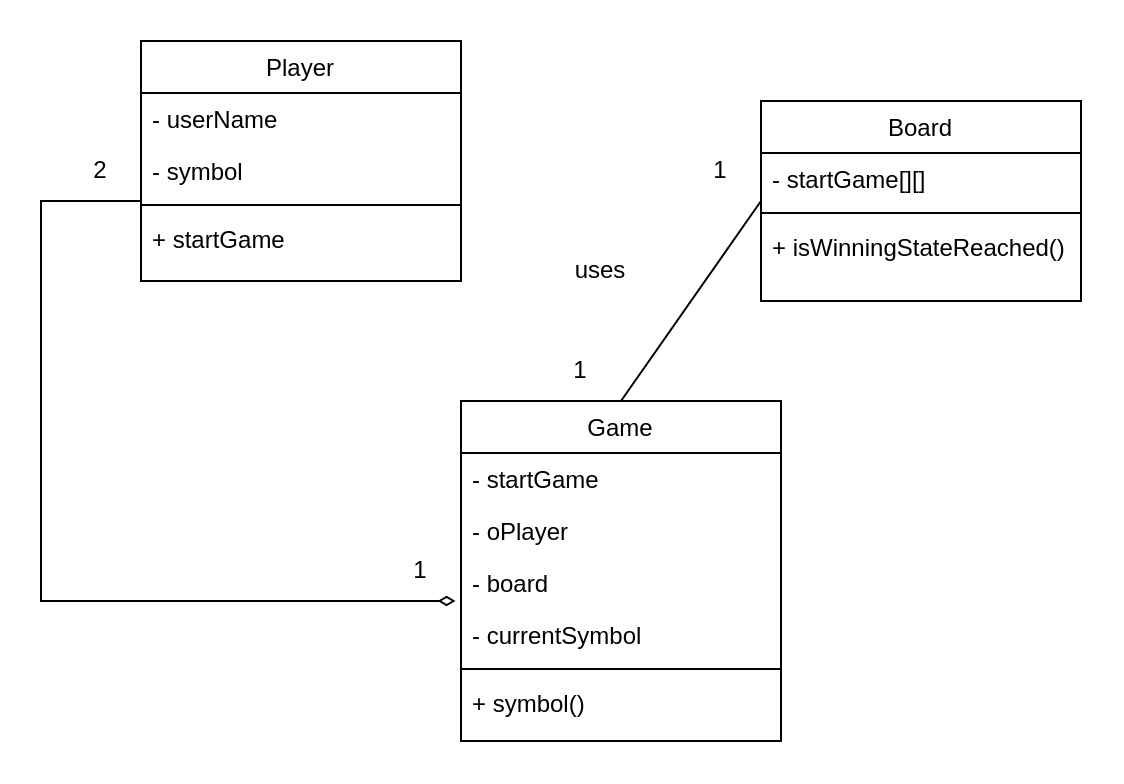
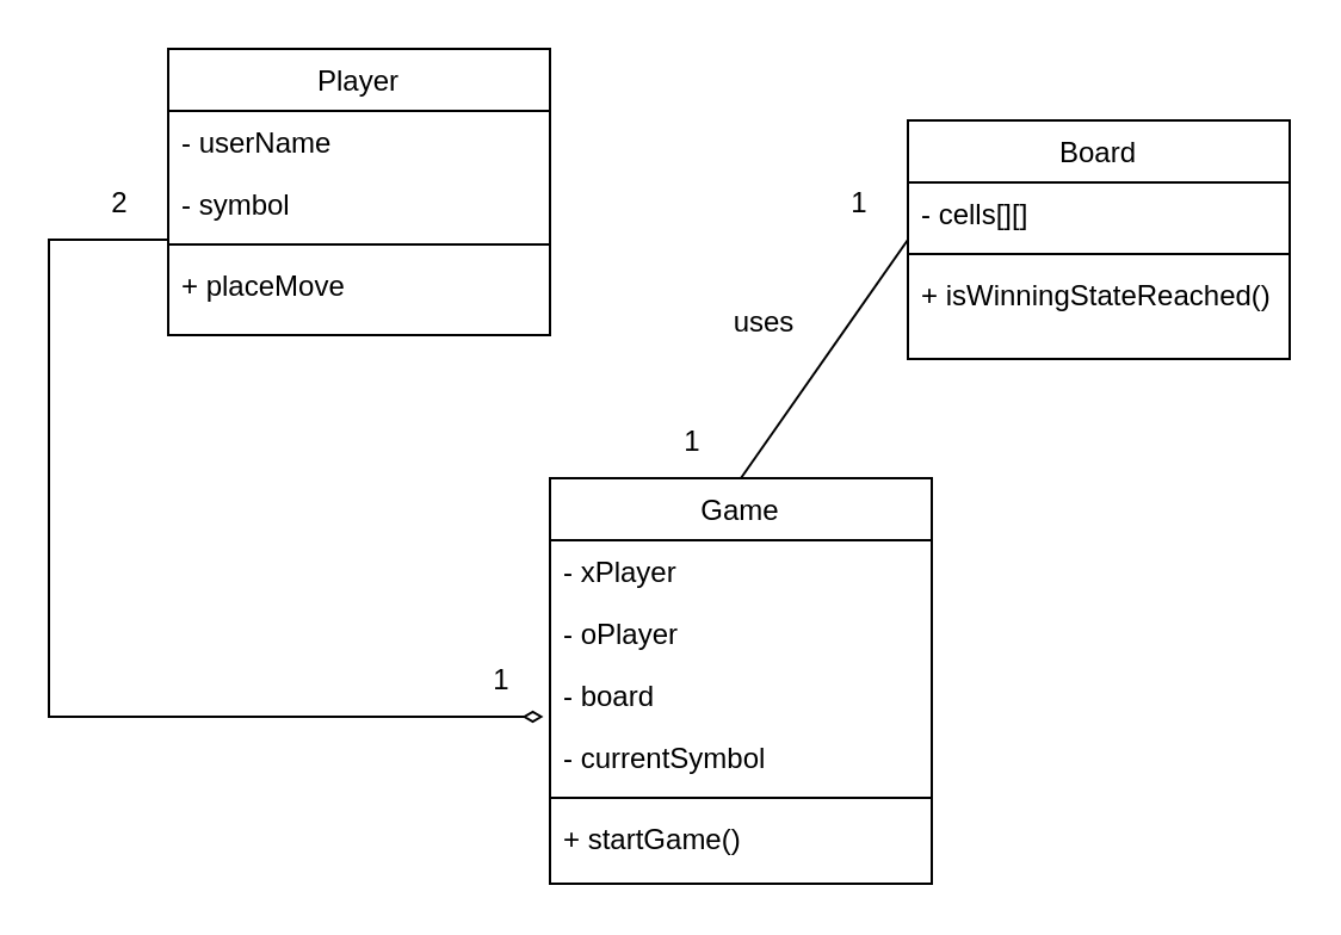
  <mxCell id="0" />
  <mxCell id="1" parent="0" />
  <mxCell id="2" value="Board" style="swimlane;fontStyle=0;align=center;verticalAlign=top;childLayout=stackLayout;horizontal=1;startSize=26;horizontalStack=0;resizeParent=1;resizeLast=0;collapsible=1;marginBottom=0;rounded=0;shadow=0;strokeWidth=1;" parent="1" vertex="1"><mxGeometry x="380" y="50" width="160" height="100" as="geometry"><mxRectangle x="550" y="140" width="160" height="26" as="alternateBounds" /></mxGeometry></mxCell>
- <mxCell id="3" value="- startGame[][]" style="text;align=left;verticalAlign=top;spacingLeft=4;spacingRight=4;overflow=hidden;rotatable=0;points=[[0,0.5],[1,0.5]];portConstraint=eastwest;" parent="2" vertex="1"><mxGeometry y="26" width="160" height="26" as="geometry" /></mxCell>
+ <mxCell id="3" value="- cells[][]" style="text;align=left;verticalAlign=top;spacingLeft=4;spacingRight=4;overflow=hidden;rotatable=0;points=[[0,0.5],[1,0.5]];portConstraint=eastwest;" parent="2" vertex="1"><mxGeometry y="26" width="160" height="26" as="geometry" /></mxCell>
  <mxCell id="4" value="" style="line;html=1;strokeWidth=1;align=left;verticalAlign=middle;spacingTop=-1;spacingLeft=3;spacingRight=3;rotatable=0;labelPosition=right;points=[];portConstraint=eastwest;" parent="2" vertex="1"><mxGeometry y="52" width="160" height="8" as="geometry" /></mxCell>
  <mxCell id="5" value="+ isWinningStateReached()" style="text;align=left;verticalAlign=top;spacingLeft=4;spacingRight=4;overflow=hidden;rotatable=0;points=[[0,0.5],[1,0.5]];portConstraint=eastwest;" parent="2" vertex="1"><mxGeometry y="60" width="160" height="26" as="geometry" /></mxCell>
  <mxCell id="6" value="1" style="text;html=1;strokeColor=none;fillColor=none;align=center;verticalAlign=middle;whiteSpace=wrap;rounded=0;" parent="1" vertex="1"><mxGeometry x="340" y="70" width="40" height="30" as="geometry" /></mxCell>
  <mxCell id="7" value="" style="endArrow=none;html=1;rounded=0;exitX=0.5;exitY=0;exitDx=0;exitDy=0;entryX=1;entryY=1;entryDx=0;entryDy=0;" parent="1" source="13" target="6" edge="1"><mxGeometry width="50" height="50" relative="1" as="geometry"><mxPoint x="250" y="170" as="sourcePoint" /><mxPoint x="300" y="120" as="targetPoint" /></mxGeometry></mxCell>
  <mxCell id="8" value="Player" style="swimlane;fontStyle=0;align=center;verticalAlign=top;childLayout=stackLayout;horizontal=1;startSize=26;horizontalStack=0;resizeParent=1;resizeLast=0;collapsible=1;marginBottom=0;rounded=0;shadow=0;strokeWidth=1;" parent="1" vertex="1"><mxGeometry x="70" y="20" width="160" height="120" as="geometry"><mxRectangle x="340" y="380" width="170" height="26" as="alternateBounds" /></mxGeometry></mxCell>
  <mxCell id="9" value="- userName" style="text;align=left;verticalAlign=top;spacingLeft=4;spacingRight=4;overflow=hidden;rotatable=0;points=[[0,0.5],[1,0.5]];portConstraint=eastwest;" parent="8" vertex="1"><mxGeometry y="26" width="160" height="26" as="geometry" /></mxCell>
  <mxCell id="10" value="- symbol" style="text;align=left;verticalAlign=top;spacingLeft=4;spacingRight=4;overflow=hidden;rotatable=0;points=[[0,0.5],[1,0.5]];portConstraint=eastwest;" vertex="1" parent="8"><mxGeometry y="52" width="160" height="26" as="geometry" /></mxCell>
  <mxCell id="11" value="" style="line;html=1;strokeWidth=1;align=left;verticalAlign=middle;spacingTop=-1;spacingLeft=3;spacingRight=3;rotatable=0;labelPosition=right;points=[];portConstraint=eastwest;" parent="8" vertex="1"><mxGeometry y="78" width="160" height="8" as="geometry" /></mxCell>
- <mxCell id="12" value="+ startGame " style="text;align=left;verticalAlign=top;spacingLeft=4;spacingRight=4;overflow=hidden;rotatable=0;points=[[0,0.5],[1,0.5]];portConstraint=eastwest;" parent="8" vertex="1"><mxGeometry y="86" width="160" height="26" as="geometry" /></mxCell>
+ <mxCell id="12" value="+ placeMove " style="text;align=left;verticalAlign=top;spacingLeft=4;spacingRight=4;overflow=hidden;rotatable=0;points=[[0,0.5],[1,0.5]];portConstraint=eastwest;" parent="8" vertex="1"><mxGeometry y="86" width="160" height="26" as="geometry" /></mxCell>
  <mxCell id="13" value="Game" style="swimlane;fontStyle=0;align=center;verticalAlign=top;childLayout=stackLayout;horizontal=1;startSize=26;horizontalStack=0;resizeParent=1;resizeLast=0;collapsible=1;marginBottom=0;rounded=0;shadow=0;strokeWidth=1;" vertex="1" parent="1"><mxGeometry x="230" y="200" width="160" height="170" as="geometry"><mxRectangle x="550" y="140" width="160" height="26" as="alternateBounds" /></mxGeometry></mxCell>
- <mxCell id="14" value="- startGame" style="text;align=left;verticalAlign=top;spacingLeft=4;spacingRight=4;overflow=hidden;rotatable=0;points=[[0,0.5],[1,0.5]];portConstraint=eastwest;" vertex="1" parent="13"><mxGeometry y="26" width="160" height="26" as="geometry" /></mxCell>
+ <mxCell id="14" value="- xPlayer" style="text;align=left;verticalAlign=top;spacingLeft=4;spacingRight=4;overflow=hidden;rotatable=0;points=[[0,0.5],[1,0.5]];portConstraint=eastwest;" vertex="1" parent="13"><mxGeometry y="26" width="160" height="26" as="geometry" /></mxCell>
  <mxCell id="15" value="- oPlayer" style="text;align=left;verticalAlign=top;spacingLeft=4;spacingRight=4;overflow=hidden;rotatable=0;points=[[0,0.5],[1,0.5]];portConstraint=eastwest;" vertex="1" parent="13"><mxGeometry y="52" width="160" height="26" as="geometry" /></mxCell>
  <mxCell id="16" value="- board" style="text;align=left;verticalAlign=top;spacingLeft=4;spacingRight=4;overflow=hidden;rotatable=0;points=[[0,0.5],[1,0.5]];portConstraint=eastwest;" vertex="1" parent="13"><mxGeometry y="78" width="160" height="26" as="geometry" /></mxCell>
  <mxCell id="17" value="- currentSymbol" style="text;align=left;verticalAlign=top;spacingLeft=4;spacingRight=4;overflow=hidden;rotatable=0;points=[[0,0.5],[1,0.5]];portConstraint=eastwest;" vertex="1" parent="13"><mxGeometry y="104" width="160" height="26" as="geometry" /></mxCell>
  <mxCell id="18" value="" style="line;html=1;strokeWidth=1;align=left;verticalAlign=middle;spacingTop=-1;spacingLeft=3;spacingRight=3;rotatable=0;labelPosition=right;points=[];portConstraint=eastwest;" vertex="1" parent="13"><mxGeometry y="130" width="160" height="8" as="geometry" /></mxCell>
- <mxCell id="19" value="+ symbol()" style="text;align=left;verticalAlign=top;spacingLeft=4;spacingRight=4;overflow=hidden;rotatable=0;points=[[0,0.5],[1,0.5]];portConstraint=eastwest;" vertex="1" parent="13"><mxGeometry y="138" width="160" height="26" as="geometry" /></mxCell>
+ <mxCell id="19" value="+ startGame()" style="text;align=left;verticalAlign=top;spacingLeft=4;spacingRight=4;overflow=hidden;rotatable=0;points=[[0,0.5],[1,0.5]];portConstraint=eastwest;" vertex="1" parent="13"><mxGeometry y="138" width="160" height="26" as="geometry" /></mxCell>
  <mxCell id="20" value="1" style="text;html=1;strokeColor=none;fillColor=none;align=center;verticalAlign=middle;whiteSpace=wrap;rounded=0;" vertex="1" parent="1"><mxGeometry x="270" y="170" width="40" height="30" as="geometry" /></mxCell>
  <mxCell id="21" value="" style="endArrow=diamondThin;html=1;rounded=0;entryX=-0.017;entryY=0.846;entryDx=0;entryDy=0;entryPerimeter=0;endFill=0;" edge="1" parent="1" target="16"><mxGeometry width="50" height="50" relative="1" as="geometry"><mxPoint x="70" y="100" as="sourcePoint" /><mxPoint x="380" y="250" as="targetPoint" /><Array as="points"><mxPoint x="20" y="100" /><mxPoint x="20" y="300" /></Array></mxGeometry></mxCell>
  <mxCell id="22" value="1" style="text;html=1;strokeColor=none;fillColor=none;align=center;verticalAlign=middle;whiteSpace=wrap;rounded=0;" vertex="1" parent="1"><mxGeometry x="190" y="270" width="40" height="30" as="geometry" /></mxCell>
  <mxCell id="23" value="2" style="text;html=1;strokeColor=none;fillColor=none;align=center;verticalAlign=middle;whiteSpace=wrap;rounded=0;" vertex="1" parent="1"><mxGeometry x="30" y="70" width="40" height="30" as="geometry" /></mxCell>
- <mxCell id="24" value="uses" style="text;html=1;strokeColor=none;fillColor=none;align=center;verticalAlign=middle;whiteSpace=wrap;rounded=0;" vertex="1" parent="1"><mxGeometry x="270" y="120" width="60" height="30" as="geometry" /></mxCell>
+ <mxCell id="24" value="uses" style="text;html=1;strokeColor=none;fillColor=none;align=center;verticalAlign=middle;whiteSpace=wrap;rounded=0;" vertex="1" parent="1"><mxGeometry x="290" y="120" width="60" height="30" as="geometry" /></mxCell>
